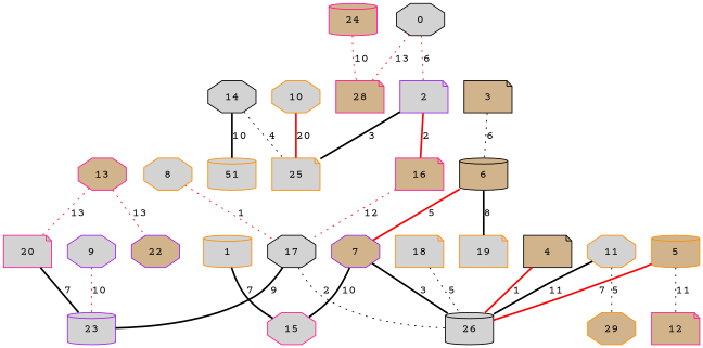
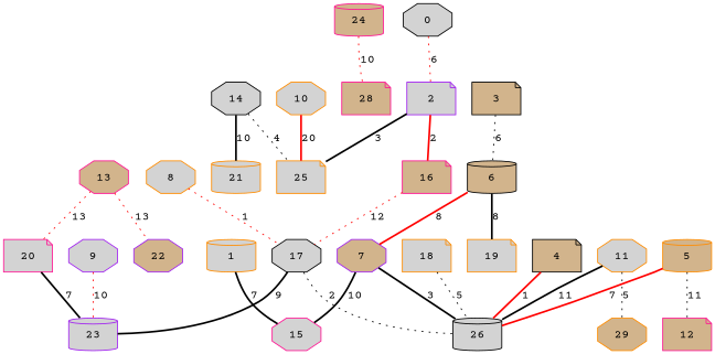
  graph {
    fontname="Courier Prime"
    node [color=darkorange fillcolor=lightgrey fontname="Courier Prime" shape=octagon style=filled]
    edge [color=black fontname="Courier Prime" style=bold]
    4 [color=black fillcolor=tan shape=note]
    26 [color=black shape=cylinder]
    17 [color=black]
    8
    23 [color=purple shape=cylinder]
    2 [color=purple shape=note]
    16 [color=deeppink fillcolor=tan shape=note]
    25 [shape=note]
    7 [color=purple fillcolor=tan]
    15 [color=deeppink]
    14 [color=black]
-   21 [shape=cylinder label=51]
+   21 [shape=cylinder]
    6 [color=black fillcolor=tan shape=cylinder]
    19 [shape=note]
    18 [shape=note]
    11
    29 [fillcolor=tan]
    3 [color=black fillcolor=tan shape=note]
    0 [color=black]
    28 [color=deeppink fillcolor=tan shape=note]
    20 [color=deeppink shape=note]
    1 [shape=cylinder]
    5 [fillcolor=tan shape=cylinder]
    12 [color=deeppink fillcolor=tan shape=note]
    9 [color=purple]
    24 [color=deeppink fillcolor=tan shape=cylinder]
    13 [color=deeppink fillcolor=tan]
    22 [color=purple fillcolor=tan]
    10
    4 -- 26 [color=red label=1]
    17 -- 26 [label=2 style=dotted]
    17 -- 23 [label=9]
    8 -- 17 [color=red label=1 style=dotted]
    2 -- 16 [color=red label=2]
    2 -- 25 [label=3]
    16 -- 17 [color=red label=12 style=dotted]
    7 -- 26 [label=3]
    7 -- 15 [label=10]
    14 -- 25 [label=4 style=dotted]
    14 -- 21 [label=10]
-   6 -- 7 [color=red label=5]
+   6 -- 7 [color=red label=8]
    6 -- 19 [label=8]
    18 -- 26 [label=5 style=dotted]
    11 -- 26 [label=11]
    11 -- 29 [label=5 style=dotted]
    3 -- 6 [label=6 style=dotted]
    0 -- 2 [color=red label=6 style=dotted]
-   0 -- 28 [color=red label=13 style=dotted]
    20 -- 23 [label=7]
    1 -- 15 [label=7]
    5 -- 26 [color=red label=7]
    5 -- 12 [label=11 style=dotted]
    9 -- 23 [color=red label=10 style=dotted]
    24 -- 28 [color=red label=10 style=dotted]
    13 -- 20 [color=red label=13 style=dotted]
    13 -- 22 [color=red label=13 style=dotted]
    10 -- 25 [color=red label=20]
  }
